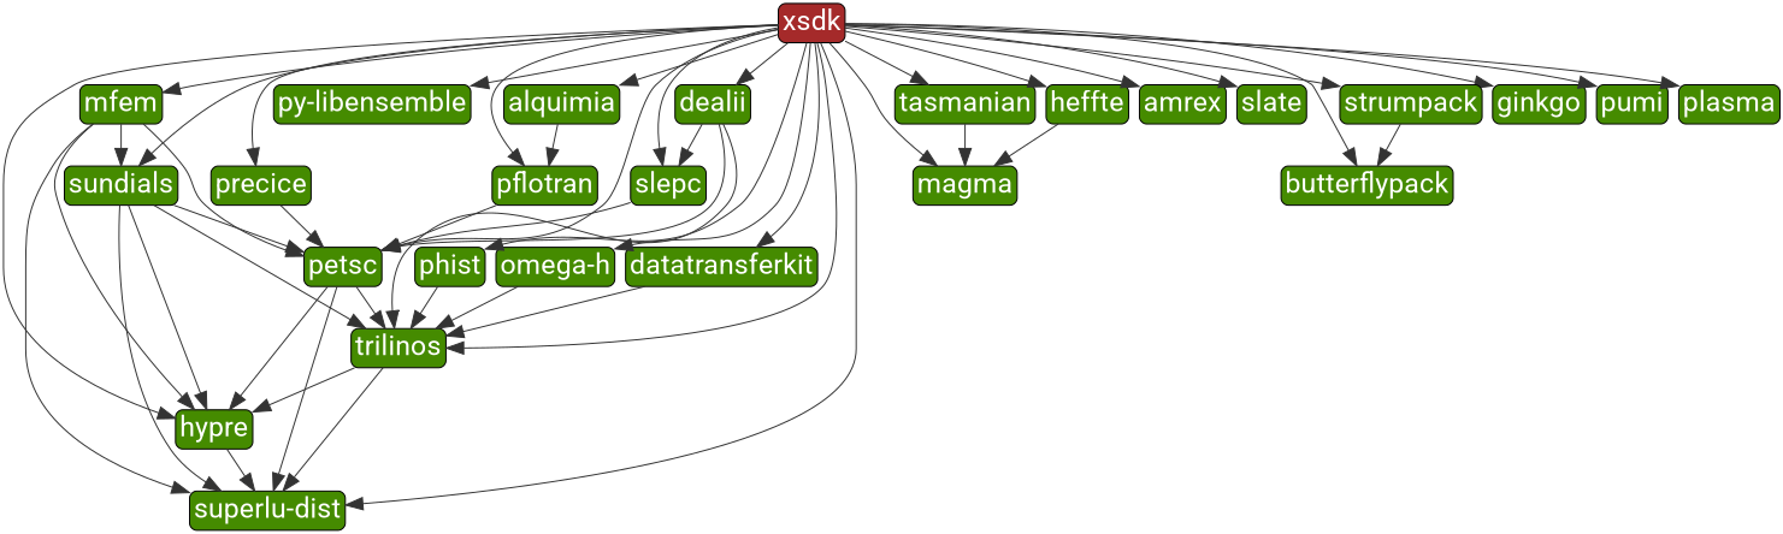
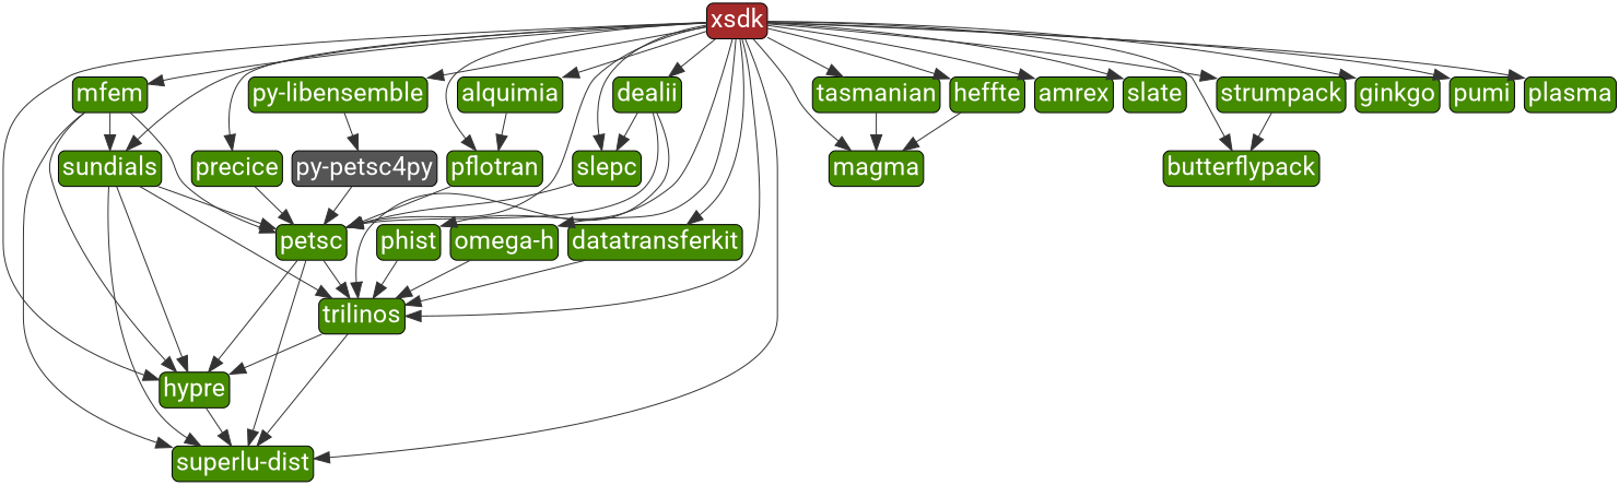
  digraph {
    labelloc=b
    rankdir=TB
    ranksep=1
    fontname=Roboto
    node [fillcolor=chartreuse4 fontcolor=white fontname=Roboto fontsize=48 margin=.1 penwidth=2 shape=box style="rounded,filled"]
    edge [arrowsize=3 color="#333333" penwidth=2 fontname=Roboto]
    n1 [label=dealii]
    n2 [label=trilinos]
    n3 [label=petsc]
    n4 [label=slepc]
    n5 [label=magma]
    n6 [label="superlu-dist"]
    n7 [label=hypre]
    n8 [label="omega-h"]
    n9 [label=amrex]
    n10 [label=precice]
    n11 [label=tasmanian]
    n12 [label=datatransferkit]
    n13 [label=heffte]
    n14 [label="py-libensemble"]
+   n15 [fillcolor="#555555" label="py-petsc4py"]
    n16 [label=pflotran]
    n17 [label=mfem]
    n18 [label=sundials]
    n19 [fillcolor=brown label=xsdk]
    n20 [label=phist]
    n21 [label=slate]
    n22 [label=alquimia]
    n23 [label=butterflypack]
    n24 [label=ginkgo]
    n25 [label=strumpack]
    n26 [label=pumi]
    n27 [label=plasma]
    n1 -> n2
    n1 -> n3
    n1 -> n4
    n2 -> n6
    n2 -> n7
    n3 -> n2
    n3 -> n6
    n3 -> n7
    n4 -> n3
    n7 -> n6
    n8 -> n2
    n10 -> n3
    n11 -> n5
    n12 -> n2
    n13 -> n5
+   n14 -> n15
+   n15 -> n3
    n16 -> n3
    n17 -> n3
    n17 -> n6
    n17 -> n7
    n17 -> n18
    n18 -> n2
    n18 -> n3
    n18 -> n6
    n18 -> n7
    n19 -> n1
    n19 -> n2
    n19 -> n3
    n19 -> n4
    n19 -> n5
    n19 -> n6
    n19 -> n7
    n19 -> n8
    n19 -> n9
    n19 -> n10
    n19 -> n11
    n19 -> n12
    n19 -> n13
    n19 -> n14
    n19 -> n16
    n19 -> n17
    n19 -> n18
    n19 -> n20
    n19 -> n21
    n19 -> n22
    n19 -> n23
    n19 -> n24
    n19 -> n25
    n19 -> n26
    n19 -> n27
    n20 -> n2
    n22 -> n16
    n25 -> n23
  }
